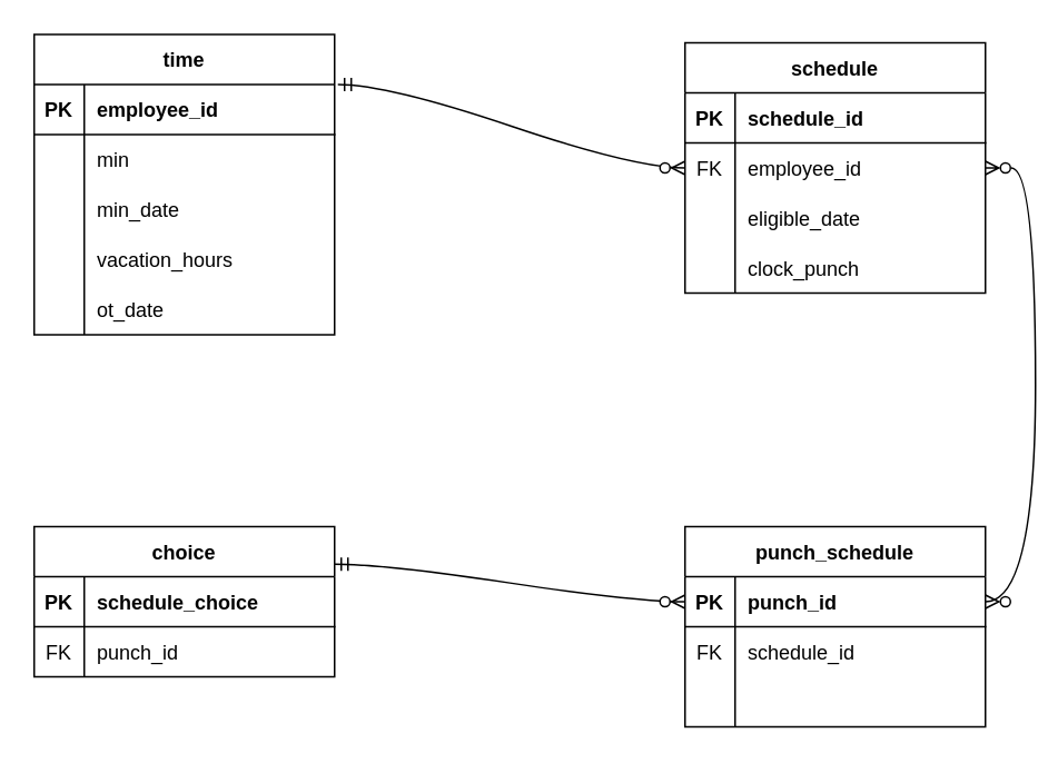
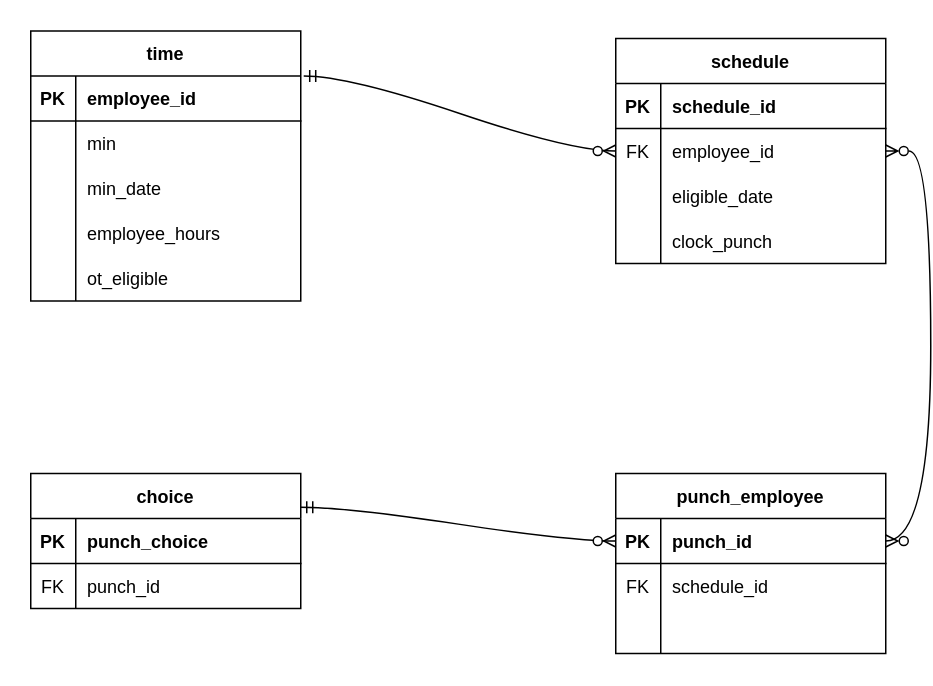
  <mxCell id="0" />
  <mxCell id="1" parent="0" />
  <mxCell id="2" value="time" style="shape=table;startSize=30;container=1;collapsible=1;childLayout=tableLayout;fixedRows=1;rowLines=0;fontStyle=1;align=center;resizeLast=1;" parent="1" vertex="1"><mxGeometry x="20" y="20" width="180" height="180" as="geometry" /></mxCell>
  <mxCell id="3" value="" style="shape=tableRow;horizontal=0;startSize=0;swimlaneHead=0;swimlaneBody=0;fillColor=none;collapsible=0;dropTarget=0;points=[[0,0.5],[1,0.5]];portConstraint=eastwest;top=0;left=0;right=0;bottom=1;" parent="2" vertex="1"><mxGeometry y="30" width="180" height="30" as="geometry" /></mxCell>
  <mxCell id="4" value="PK" style="shape=partialRectangle;connectable=0;fillColor=none;top=0;left=0;bottom=0;right=0;fontStyle=1;overflow=hidden;" parent="3" vertex="1"><mxGeometry width="30" height="30" as="geometry"><mxRectangle width="30" height="30" as="alternateBounds" /></mxGeometry></mxCell>
  <mxCell id="5" value="employee_id" style="shape=partialRectangle;connectable=0;fillColor=none;top=0;left=0;bottom=0;right=0;align=left;spacingLeft=6;fontStyle=1;overflow=hidden;" parent="3" vertex="1"><mxGeometry x="30" width="150" height="30" as="geometry"><mxRectangle width="150" height="30" as="alternateBounds" /></mxGeometry></mxCell>
  <mxCell id="6" value="" style="shape=tableRow;horizontal=0;startSize=0;swimlaneHead=0;swimlaneBody=0;fillColor=none;collapsible=0;dropTarget=0;points=[[0,0.5],[1,0.5]];portConstraint=eastwest;top=0;left=0;right=0;bottom=0;" parent="2" vertex="1"><mxGeometry y="60" width="180" height="30" as="geometry" /></mxCell>
  <mxCell id="7" value="" style="shape=partialRectangle;connectable=0;fillColor=none;top=0;left=0;bottom=0;right=0;editable=1;overflow=hidden;" parent="6" vertex="1"><mxGeometry width="30" height="30" as="geometry"><mxRectangle width="30" height="30" as="alternateBounds" /></mxGeometry></mxCell>
  <mxCell id="8" value="min" style="shape=partialRectangle;connectable=0;fillColor=none;top=0;left=0;bottom=0;right=0;align=left;spacingLeft=6;overflow=hidden;" parent="6" vertex="1"><mxGeometry x="30" width="150" height="30" as="geometry"><mxRectangle width="150" height="30" as="alternateBounds" /></mxGeometry></mxCell>
  <mxCell id="9" value="" style="shape=tableRow;horizontal=0;startSize=0;swimlaneHead=0;swimlaneBody=0;fillColor=none;collapsible=0;dropTarget=0;points=[[0,0.5],[1,0.5]];portConstraint=eastwest;top=0;left=0;right=0;bottom=0;" parent="2" vertex="1"><mxGeometry y="90" width="180" height="30" as="geometry" /></mxCell>
  <mxCell id="10" value="" style="shape=partialRectangle;connectable=0;fillColor=none;top=0;left=0;bottom=0;right=0;editable=1;overflow=hidden;" parent="9" vertex="1"><mxGeometry width="30" height="30" as="geometry"><mxRectangle width="30" height="30" as="alternateBounds" /></mxGeometry></mxCell>
  <mxCell id="11" value="min_date" style="shape=partialRectangle;connectable=0;fillColor=none;top=0;left=0;bottom=0;right=0;align=left;spacingLeft=6;overflow=hidden;" parent="9" vertex="1"><mxGeometry x="30" width="150" height="30" as="geometry"><mxRectangle width="150" height="30" as="alternateBounds" /></mxGeometry></mxCell>
  <mxCell id="12" value="" style="shape=tableRow;horizontal=0;startSize=0;swimlaneHead=0;swimlaneBody=0;fillColor=none;collapsible=0;dropTarget=0;points=[[0,0.5],[1,0.5]];portConstraint=eastwest;top=0;left=0;right=0;bottom=0;" parent="2" vertex="1"><mxGeometry y="120" width="180" height="30" as="geometry" /></mxCell>
  <mxCell id="13" value="" style="shape=partialRectangle;connectable=0;fillColor=none;top=0;left=0;bottom=0;right=0;editable=1;overflow=hidden;" parent="12" vertex="1"><mxGeometry width="30" height="30" as="geometry"><mxRectangle width="30" height="30" as="alternateBounds" /></mxGeometry></mxCell>
- <mxCell id="14" value="vacation_hours" style="shape=partialRectangle;connectable=0;fillColor=none;top=0;left=0;bottom=0;right=0;align=left;spacingLeft=6;overflow=hidden;strokeWidth=3;" parent="12" vertex="1"><mxGeometry x="30" width="150" height="30" as="geometry"><mxRectangle width="150" height="30" as="alternateBounds" /></mxGeometry></mxCell>
+ <mxCell id="14" value="employee_hours" style="shape=partialRectangle;connectable=0;fillColor=none;top=0;left=0;bottom=0;right=0;align=left;spacingLeft=6;overflow=hidden;strokeWidth=3;" parent="12" vertex="1"><mxGeometry x="30" width="150" height="30" as="geometry"><mxRectangle width="150" height="30" as="alternateBounds" /></mxGeometry></mxCell>
  <mxCell id="15" style="shape=tableRow;horizontal=0;startSize=0;swimlaneHead=0;swimlaneBody=0;fillColor=none;collapsible=0;dropTarget=0;points=[[0,0.5],[1,0.5]];portConstraint=eastwest;top=0;left=0;right=0;bottom=0;" parent="2" vertex="1"><mxGeometry y="150" width="180" height="30" as="geometry" /></mxCell>
  <mxCell id="16" style="shape=partialRectangle;connectable=0;fillColor=none;top=0;left=0;bottom=0;right=0;editable=1;overflow=hidden;" parent="15" vertex="1"><mxGeometry width="30" height="30" as="geometry"><mxRectangle width="30" height="30" as="alternateBounds" /></mxGeometry></mxCell>
- <mxCell id="17" value="ot_date" style="shape=partialRectangle;connectable=0;fillColor=none;top=0;left=0;bottom=0;right=0;align=left;spacingLeft=6;overflow=hidden;" parent="15" vertex="1"><mxGeometry x="30" width="150" height="30" as="geometry"><mxRectangle width="150" height="30" as="alternateBounds" /></mxGeometry></mxCell>
+ <mxCell id="17" value="ot_eligible" style="shape=partialRectangle;connectable=0;fillColor=none;top=0;left=0;bottom=0;right=0;align=left;spacingLeft=6;overflow=hidden;" parent="15" vertex="1"><mxGeometry x="30" width="150" height="30" as="geometry"><mxRectangle width="150" height="30" as="alternateBounds" /></mxGeometry></mxCell>
  <mxCell id="18" value="choice" style="shape=table;startSize=30;container=1;collapsible=1;childLayout=tableLayout;fixedRows=1;rowLines=0;fontStyle=1;align=center;resizeLast=1;strokeWidth=1;" parent="1" vertex="1"><mxGeometry x="20" y="315" width="180" height="90" as="geometry" /></mxCell>
  <mxCell id="19" value="" style="shape=tableRow;horizontal=0;startSize=0;swimlaneHead=0;swimlaneBody=0;fillColor=none;collapsible=0;dropTarget=0;points=[[0,0.5],[1,0.5]];portConstraint=eastwest;top=0;left=0;right=0;bottom=1;" parent="18" vertex="1"><mxGeometry y="30" width="180" height="30" as="geometry" /></mxCell>
  <mxCell id="20" value="PK" style="shape=partialRectangle;connectable=0;fillColor=none;top=0;left=0;bottom=0;right=0;fontStyle=1;overflow=hidden;" parent="19" vertex="1"><mxGeometry width="30" height="30" as="geometry"><mxRectangle width="30" height="30" as="alternateBounds" /></mxGeometry></mxCell>
- <mxCell id="21" value="schedule_choice" style="shape=partialRectangle;connectable=0;fillColor=none;top=0;left=0;bottom=0;right=0;align=left;spacingLeft=6;fontStyle=1;overflow=hidden;" parent="19" vertex="1"><mxGeometry x="30" width="150" height="30" as="geometry"><mxRectangle width="150" height="30" as="alternateBounds" /></mxGeometry></mxCell>
+ <mxCell id="21" value="punch_choice" style="shape=partialRectangle;connectable=0;fillColor=none;top=0;left=0;bottom=0;right=0;align=left;spacingLeft=6;fontStyle=1;overflow=hidden;" parent="19" vertex="1"><mxGeometry x="30" width="150" height="30" as="geometry"><mxRectangle width="150" height="30" as="alternateBounds" /></mxGeometry></mxCell>
  <mxCell id="22" value="" style="shape=tableRow;horizontal=0;startSize=0;swimlaneHead=0;swimlaneBody=0;fillColor=none;collapsible=0;dropTarget=0;points=[[0,0.5],[1,0.5]];portConstraint=eastwest;top=0;left=0;right=0;bottom=0;" parent="18" vertex="1"><mxGeometry y="60" width="180" height="30" as="geometry" /></mxCell>
  <mxCell id="23" value="FK" style="shape=partialRectangle;connectable=0;fillColor=none;top=0;left=0;bottom=0;right=0;editable=1;overflow=hidden;" parent="22" vertex="1"><mxGeometry width="30" height="30" as="geometry"><mxRectangle width="30" height="30" as="alternateBounds" /></mxGeometry></mxCell>
  <mxCell id="24" value="punch_id" style="shape=partialRectangle;connectable=0;fillColor=none;top=0;left=0;bottom=0;right=0;align=left;spacingLeft=6;overflow=hidden;" parent="22" vertex="1"><mxGeometry x="30" width="150" height="30" as="geometry"><mxRectangle width="150" height="30" as="alternateBounds" /></mxGeometry></mxCell>
- <mxCell id="25" value="punch_schedule" style="shape=table;startSize=30;container=1;collapsible=1;childLayout=tableLayout;fixedRows=1;rowLines=0;fontStyle=1;align=center;resizeLast=1;strokeWidth=1;" parent="1" vertex="1"><mxGeometry x="410" y="315" width="180" height="120" as="geometry" /></mxCell>
+ <mxCell id="25" value="punch_employee" style="shape=table;startSize=30;container=1;collapsible=1;childLayout=tableLayout;fixedRows=1;rowLines=0;fontStyle=1;align=center;resizeLast=1;strokeWidth=1;" parent="1" vertex="1"><mxGeometry x="410" y="315" width="180" height="120" as="geometry" /></mxCell>
  <mxCell id="26" value="" style="shape=tableRow;horizontal=0;startSize=0;swimlaneHead=0;swimlaneBody=0;fillColor=none;collapsible=0;dropTarget=0;points=[[0,0.5],[1,0.5]];portConstraint=eastwest;top=0;left=0;right=0;bottom=1;strokeWidth=1;" parent="25" vertex="1"><mxGeometry y="30" width="180" height="30" as="geometry" /></mxCell>
  <mxCell id="27" value="PK" style="shape=partialRectangle;connectable=0;fillColor=none;top=0;left=0;bottom=0;right=0;fontStyle=1;overflow=hidden;strokeWidth=1;" parent="26" vertex="1"><mxGeometry width="30" height="30" as="geometry"><mxRectangle width="30" height="30" as="alternateBounds" /></mxGeometry></mxCell>
  <mxCell id="28" value="punch_id" style="shape=partialRectangle;connectable=0;fillColor=none;top=0;left=0;bottom=0;right=0;align=left;spacingLeft=6;fontStyle=1;overflow=hidden;strokeWidth=1;" parent="26" vertex="1"><mxGeometry x="30" width="150" height="30" as="geometry"><mxRectangle width="150" height="30" as="alternateBounds" /></mxGeometry></mxCell>
  <mxCell id="29" value="" style="shape=tableRow;horizontal=0;startSize=0;swimlaneHead=0;swimlaneBody=0;fillColor=none;collapsible=0;dropTarget=0;points=[[0,0.5],[1,0.5]];portConstraint=eastwest;top=0;left=0;right=0;bottom=0;strokeWidth=1;" parent="25" vertex="1"><mxGeometry y="60" width="180" height="30" as="geometry" /></mxCell>
  <mxCell id="30" value="FK" style="shape=partialRectangle;connectable=0;fillColor=none;top=0;left=0;bottom=0;right=0;editable=1;overflow=hidden;strokeWidth=1;" parent="29" vertex="1"><mxGeometry width="30" height="30" as="geometry"><mxRectangle width="30" height="30" as="alternateBounds" /></mxGeometry></mxCell>
  <mxCell id="31" value="schedule_id" style="shape=partialRectangle;connectable=0;fillColor=none;top=0;left=0;bottom=0;right=0;align=left;spacingLeft=6;overflow=hidden;strokeWidth=1;" parent="29" vertex="1"><mxGeometry x="30" width="150" height="30" as="geometry"><mxRectangle width="150" height="30" as="alternateBounds" /></mxGeometry></mxCell>
  <mxCell id="32" value="" style="shape=tableRow;horizontal=0;startSize=0;swimlaneHead=0;swimlaneBody=0;fillColor=none;collapsible=0;dropTarget=0;points=[[0,0.5],[1,0.5]];portConstraint=eastwest;top=0;left=0;right=0;bottom=0;strokeWidth=1;" parent="25" vertex="1"><mxGeometry y="90" width="180" height="30" as="geometry" /></mxCell>
  <mxCell id="33" value="" style="shape=partialRectangle;connectable=0;fillColor=none;top=0;left=0;bottom=0;right=0;editable=1;overflow=hidden;strokeWidth=1;" parent="32" vertex="1"><mxGeometry width="30" height="30" as="geometry"><mxRectangle width="30" height="30" as="alternateBounds" /></mxGeometry></mxCell>
  <mxCell id="34" value="" style="shape=partialRectangle;connectable=0;fillColor=none;top=0;left=0;bottom=0;right=0;align=left;spacingLeft=6;overflow=hidden;strokeWidth=1;" parent="32" vertex="1"><mxGeometry x="30" width="150" height="30" as="geometry"><mxRectangle width="150" height="30" as="alternateBounds" /></mxGeometry></mxCell>
  <mxCell id="35" value="schedule" style="shape=table;startSize=30;container=1;collapsible=1;childLayout=tableLayout;fixedRows=1;rowLines=0;fontStyle=1;align=center;resizeLast=1;strokeWidth=1;" parent="1" vertex="1"><mxGeometry x="410" y="25" width="180" height="150" as="geometry" /></mxCell>
  <mxCell id="36" value="" style="shape=tableRow;horizontal=0;startSize=0;swimlaneHead=0;swimlaneBody=0;fillColor=none;collapsible=0;dropTarget=0;points=[[0,0.5],[1,0.5]];portConstraint=eastwest;top=0;left=0;right=0;bottom=1;strokeWidth=1;" parent="35" vertex="1"><mxGeometry y="30" width="180" height="30" as="geometry" /></mxCell>
  <mxCell id="37" value="PK" style="shape=partialRectangle;connectable=0;fillColor=none;top=0;left=0;bottom=0;right=0;fontStyle=1;overflow=hidden;strokeWidth=1;" parent="36" vertex="1"><mxGeometry width="30" height="30" as="geometry"><mxRectangle width="30" height="30" as="alternateBounds" /></mxGeometry></mxCell>
  <mxCell id="38" value="schedule_id" style="shape=partialRectangle;connectable=0;fillColor=none;top=0;left=0;bottom=0;right=0;align=left;spacingLeft=6;fontStyle=1;overflow=hidden;strokeWidth=1;" parent="36" vertex="1"><mxGeometry x="30" width="150" height="30" as="geometry"><mxRectangle width="150" height="30" as="alternateBounds" /></mxGeometry></mxCell>
  <mxCell id="39" value="" style="shape=tableRow;horizontal=0;startSize=0;swimlaneHead=0;swimlaneBody=0;fillColor=none;collapsible=0;dropTarget=0;points=[[0,0.5],[1,0.5]];portConstraint=eastwest;top=0;left=0;right=0;bottom=0;strokeWidth=1;" parent="35" vertex="1"><mxGeometry y="60" width="180" height="30" as="geometry" /></mxCell>
  <mxCell id="40" value="FK" style="shape=partialRectangle;connectable=0;fillColor=none;top=0;left=0;bottom=0;right=0;editable=1;overflow=hidden;strokeWidth=1;" parent="39" vertex="1"><mxGeometry width="30" height="30" as="geometry"><mxRectangle width="30" height="30" as="alternateBounds" /></mxGeometry></mxCell>
  <mxCell id="41" value="employee_id" style="shape=partialRectangle;connectable=0;fillColor=none;top=0;left=0;bottom=0;right=0;align=left;spacingLeft=6;overflow=hidden;strokeWidth=1;" parent="39" vertex="1"><mxGeometry x="30" width="150" height="30" as="geometry"><mxRectangle width="150" height="30" as="alternateBounds" /></mxGeometry></mxCell>
  <mxCell id="42" value="" style="shape=tableRow;horizontal=0;startSize=0;swimlaneHead=0;swimlaneBody=0;fillColor=none;collapsible=0;dropTarget=0;points=[[0,0.5],[1,0.5]];portConstraint=eastwest;top=0;left=0;right=0;bottom=0;strokeWidth=1;" parent="35" vertex="1"><mxGeometry y="90" width="180" height="30" as="geometry" /></mxCell>
  <mxCell id="43" value="" style="shape=partialRectangle;connectable=0;fillColor=none;top=0;left=0;bottom=0;right=0;editable=1;overflow=hidden;strokeWidth=1;" parent="42" vertex="1"><mxGeometry width="30" height="30" as="geometry"><mxRectangle width="30" height="30" as="alternateBounds" /></mxGeometry></mxCell>
  <mxCell id="44" value="eligible_date" style="shape=partialRectangle;connectable=0;fillColor=none;top=0;left=0;bottom=0;right=0;align=left;spacingLeft=6;overflow=hidden;strokeWidth=1;" parent="42" vertex="1"><mxGeometry x="30" width="150" height="30" as="geometry"><mxRectangle width="150" height="30" as="alternateBounds" /></mxGeometry></mxCell>
  <mxCell id="45" value="" style="shape=tableRow;horizontal=0;startSize=0;swimlaneHead=0;swimlaneBody=0;fillColor=none;collapsible=0;dropTarget=0;points=[[0,0.5],[1,0.5]];portConstraint=eastwest;top=0;left=0;right=0;bottom=0;strokeWidth=1;" parent="35" vertex="1"><mxGeometry y="120" width="180" height="30" as="geometry" /></mxCell>
  <mxCell id="46" value="" style="shape=partialRectangle;connectable=0;fillColor=none;top=0;left=0;bottom=0;right=0;editable=1;overflow=hidden;strokeWidth=1;" parent="45" vertex="1"><mxGeometry width="30" height="30" as="geometry"><mxRectangle width="30" height="30" as="alternateBounds" /></mxGeometry></mxCell>
  <mxCell id="47" value="clock_punch" style="shape=partialRectangle;connectable=0;fillColor=none;top=0;left=0;bottom=0;right=0;align=left;spacingLeft=6;overflow=hidden;strokeWidth=1;" parent="45" vertex="1"><mxGeometry x="30" width="150" height="30" as="geometry"><mxRectangle width="150" height="30" as="alternateBounds" /></mxGeometry></mxCell>
  <mxCell id="48" value="" style="edgeStyle=entityRelationEdgeStyle;fontSize=12;html=1;endArrow=ERzeroToMany;endFill=1;rounded=0;curved=1;exitX=1.011;exitY=0;exitDx=0;exitDy=0;exitPerimeter=0;entryX=0;entryY=0.5;entryDx=0;entryDy=0;startArrow=ERmandOne;startFill=0;" parent="1" source="3" target="39" edge="1"><mxGeometry width="100" height="100" relative="1" as="geometry"><mxPoint x="230" y="175" as="sourcePoint" /><mxPoint x="330" y="75" as="targetPoint" /></mxGeometry></mxCell>
  <mxCell id="49" value="" style="edgeStyle=entityRelationEdgeStyle;fontSize=12;html=1;endArrow=ERzeroToMany;endFill=1;rounded=0;curved=1;entryX=1;entryY=0.5;entryDx=0;entryDy=0;startArrow=ERzeroToMany;startFill=0;exitX=1;exitY=0.5;exitDx=0;exitDy=0;" parent="1" source="39" target="26" edge="1"><mxGeometry width="100" height="100" relative="1" as="geometry"><mxPoint x="680" y="215" as="sourcePoint" /><mxPoint x="340" y="215" as="targetPoint" /></mxGeometry></mxCell>
  <mxCell id="50" value="" style="edgeStyle=entityRelationEdgeStyle;fontSize=12;html=1;endArrow=ERzeroToMany;endFill=1;rounded=0;curved=1;exitX=1;exitY=0.25;exitDx=0;exitDy=0;entryX=0;entryY=0.5;entryDx=0;entryDy=0;startArrow=ERmandOne;startFill=0;" edge="1" parent="1" source="18" target="26"><mxGeometry width="100" height="100" relative="1" as="geometry"><mxPoint x="290" y="275" as="sourcePoint" /><mxPoint x="508" y="320" as="targetPoint" /></mxGeometry></mxCell>
